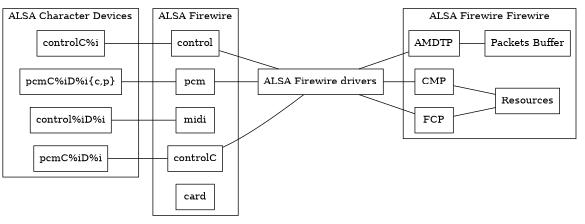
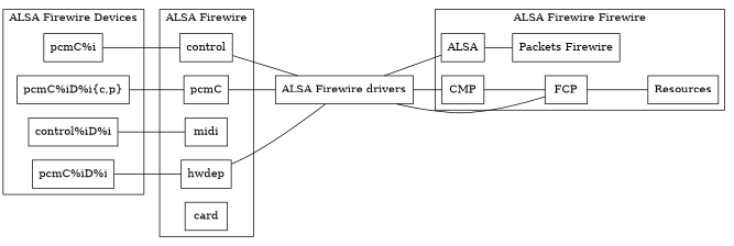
  graph {
    compound=true
    rankdir=LR
    node [shape=box]
-   n1 [label="controlC%i"]
+   n1 [label="pcmC%i"]
    n2 [label="pcmC%iD%i{c,p}"]
    n3 [label="control%iD%i"]
    n4 [label="pcmC%iD%i"]
    n5 [label=control]
-   n6 [label=pcm]
+   n6 [label=pcmC]
    n7 [label=midi]
-   n8 [label=controlC]
+   n8 [label=hwdep]
    n9 [label=card]
    n10 [label=CMP]
-   n11 [label=AMDTP]
+   n11 [label=ALSA]
    n12 [label=FCP]
-   n13 [label="Packets Buffer"]
+   n13 [label="Packets Firewire"]
    n14 [label=Resources]
    n15 [label="ALSA Firewire drivers"]
    subgraph cluster_1 {
-     label="ALSA Character Devices"
+     label="ALSA Firewire Devices"
      n1
      n2
      n3
      n4
    }
    subgraph cluster_2 {
      label="ALSA Firewire"
      n5
      n6
      n7
      n8
      n9
    }
    subgraph cluster_3 {
      label="ALSA Firewire Firewire"
      n10
      n11
      n12
      n13
      n14
    }
    n1 -- n5
    n2 -- n6
    n3 -- n7
    n4 -- n8
    n5 -- n15
    n6 -- n15
    n8 -- n15
-   n10 -- n14
+   n10 -- n12
    n11 -- n13
    n12 -- n14
    n15 -- n10
    n15 -- n11
    n15 -- n12
  }
